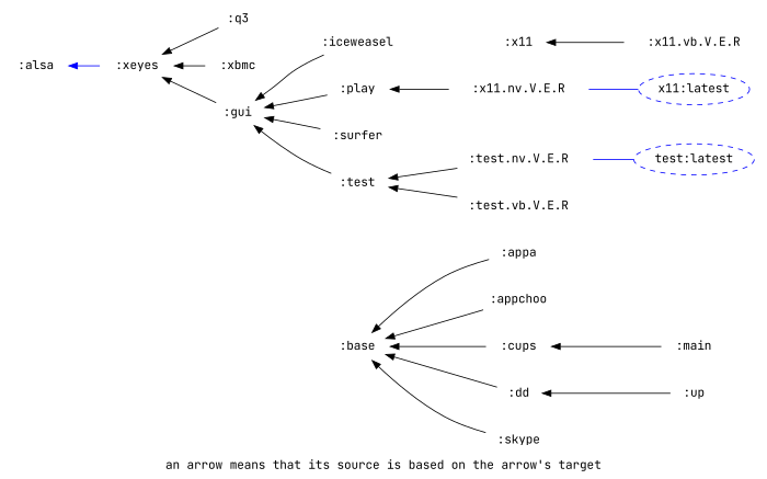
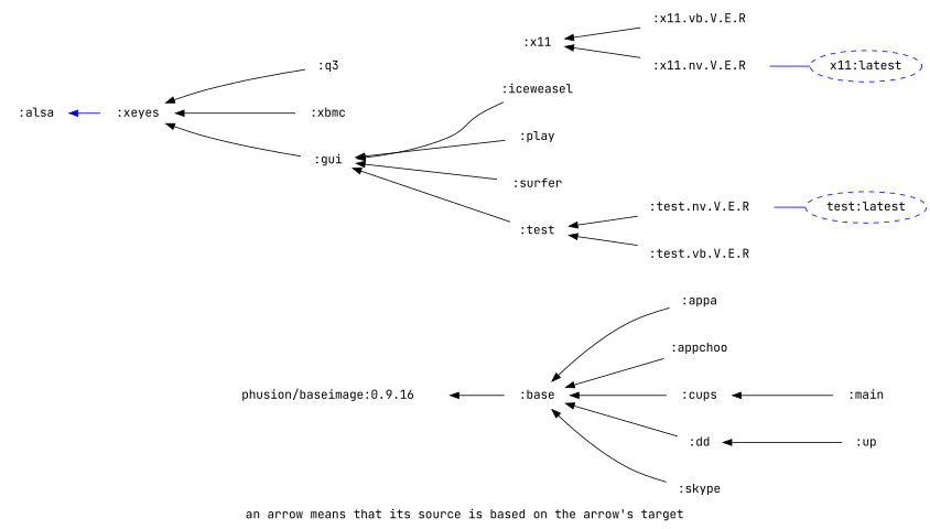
  digraph {
    fontname="JetBrains Mono"
    label="an arrow means that its source is based on the arrow's target"
    labelloc=b
    rankdir=RL
    node [color=white fontname="JetBrains Mono"]
    edge [fontname="JetBrains Mono"]
    ":base"
+   "phusion/baseimage:0.9.16"
    ":appa"
    ":appchoo"
    ":cups"
    ":dd"
    ":gui"
    ":xeyes"
    ":alsa"
    ":iceweasel"
    ":main"
    ":play"
    ":q3"
    ":skype"
    ":surfer"
    ":test"
    ":up"
    ":xbmc"
    ":x11.nv.V.E.R"
    ":x11"
    ":x11.vb.V.E.R"
    ":test.nv.V.E.R"
    ":test.vb.V.E.R"
    "x11:latest" [color=blue style=dashed]
    "test:latest" [color=blue style=dashed]
+   ":base" -> "phusion/baseimage:0.9.16"
    ":appa" -> ":base"
    ":appchoo" -> ":base"
    ":cups" -> ":base"
    ":dd" -> ":base"
    ":gui" -> ":xeyes"
    ":xeyes" -> ":alsa" [color=blue]
    ":iceweasel" -> ":gui"
    ":main" -> ":cups"
    ":play" -> ":gui"
    ":q3" -> ":xeyes"
    ":skype" -> ":base"
    ":surfer" -> ":gui"
    ":test" -> ":gui"
    ":up" -> ":dd"
    ":xbmc" -> ":xeyes"
-   ":x11.nv.V.E.R" -> ":play"
+   ":x11.nv.V.E.R" -> ":x11"
    ":x11.vb.V.E.R" -> ":x11"
    ":test.nv.V.E.R" -> ":test"
    ":test.vb.V.E.R" -> ":test"
    "x11:latest" -> ":x11.nv.V.E.R" [color=blue dir=none]
    "test:latest" -> ":test.nv.V.E.R" [color=blue dir=none]
  }
